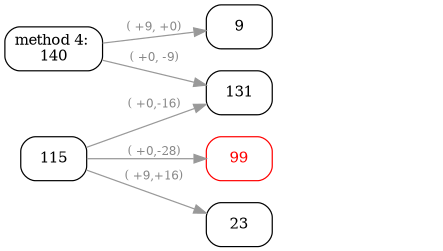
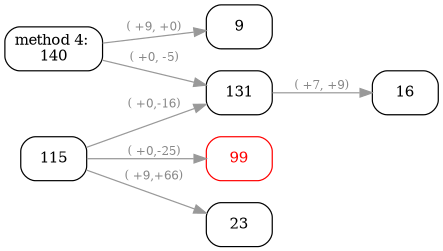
  digraph {
    rankdir=LR
    node [color=black fontcolor=black fontsize=12 shape=box style=rounded]
    edge [color="#999999" fontcolor="#888888" fontsize=10]
    n1 [label="method 4: \n140"]
    n2 [label=131]
    n3 [label=9]
+   n4 [label=16]
    n5 [label=115]
    n6 [color=red fontcolor=red label=99]
    n7 [label=23]
-   n1 -> n2 [label="( +0, -9)"]
+   n1 -> n2 [label="( +0, -5)"]
    n1 -> n3 [label="( +9, +0)"]
+   n2 -> n4 [label="( +7, +9)"]
    n5 -> n2 [label="( +0,-16)"]
-   n5 -> n6 [label="( +0,-28)"]
-   n5 -> n7 [label="( +9,+16)"]
+   n5 -> n6 [label="( +0,-25)"]
+   n5 -> n7 [label="( +9,+66)"]
  }
